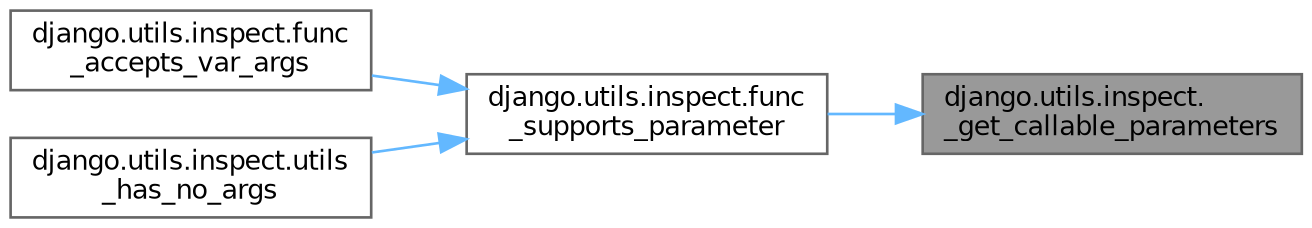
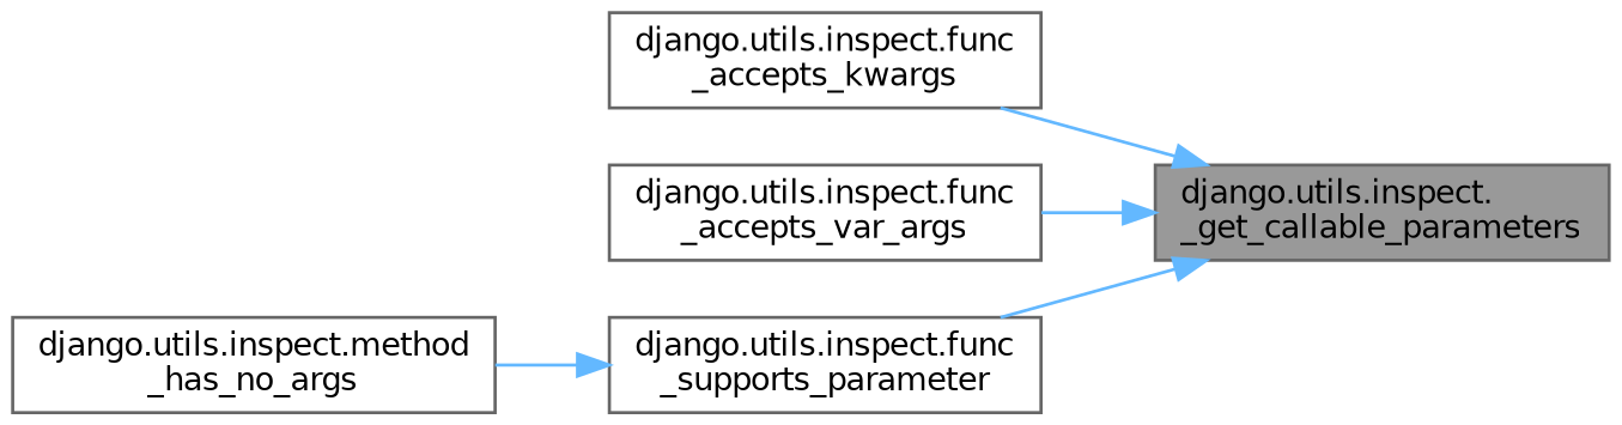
  digraph {
    rankdir=RL
    node [color=grey40 fillcolor=white fontname=Helvetica fontsize=10 shape=box style=filled]
    edge [color=steelblue1 dir=back fontname=Helvetica fontsize=10 labelfontname=Helvetica labelfontsize=10 style=solid]
    n1 [color=gray40 fillcolor=grey60 fontcolor=black height=0.2 label="django.utils.inspect.\l_get_callable_parameters" width=0.4]
+   n2 [height=0.2 label="django.utils.inspect.func\l_accepts_kwargs" width=0.4]
    n3 [height=0.2 label="django.utils.inspect.func\l_accepts_var_args" width=0.4]
    n4 [height=0.2 label="django.utils.inspect.func\l_supports_parameter" width=0.4]
-   n5 [height=0.2 label="django.utils.inspect.utils\l_has_no_args" width=0.4]
-   n4 -> n3
+   n5 [height=0.2 label="django.utils.inspect.method\l_has_no_args" width=0.4]
+   n1 -> n2
+   n1 -> n3
    n1 -> n4
    n4 -> n5
  }
